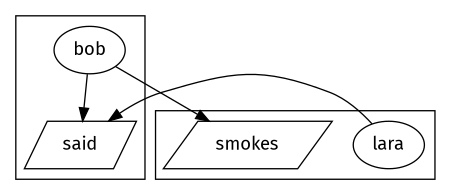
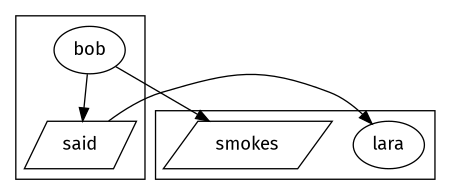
  digraph {
    compound=true
    fontname="Fira Sans"
    rankdir=TB
    node [fontname="Fira Sans" shape=ellipse]
    edge [fontname="Fira Sans"]
    n1 [label=lara]
    n2 [label=smokes shape=parallelogram]
    n3 [label=bob]
    n4 [label=said shape=parallelogram]
    subgraph cluster_1 {
      n1
      n2
    }
    subgraph cluster_2 {
      n3
      n4
    }
    n3 -> n2
    n3 -> n4
-   n1 -> n4
+   n4 -> n1
  }
